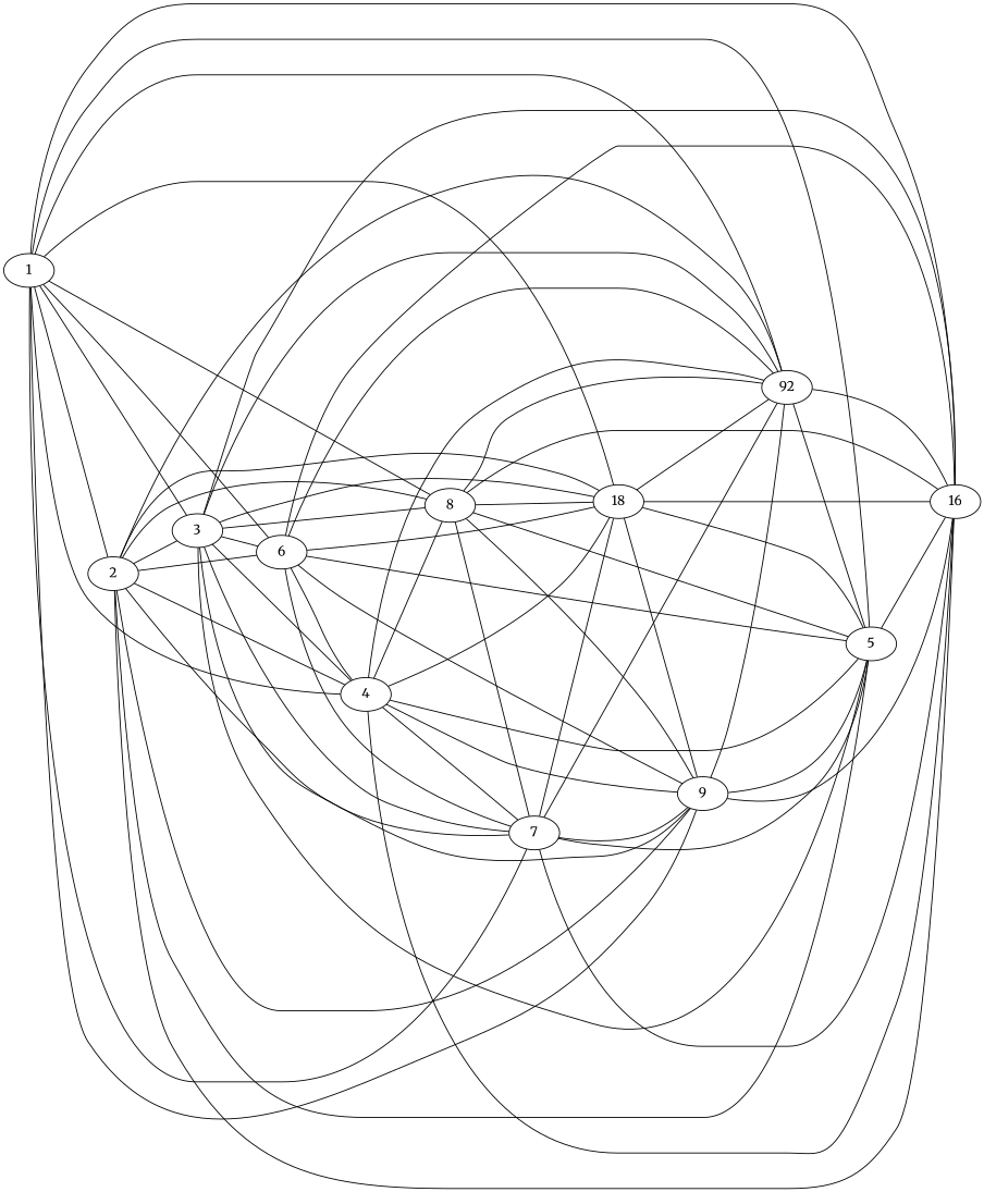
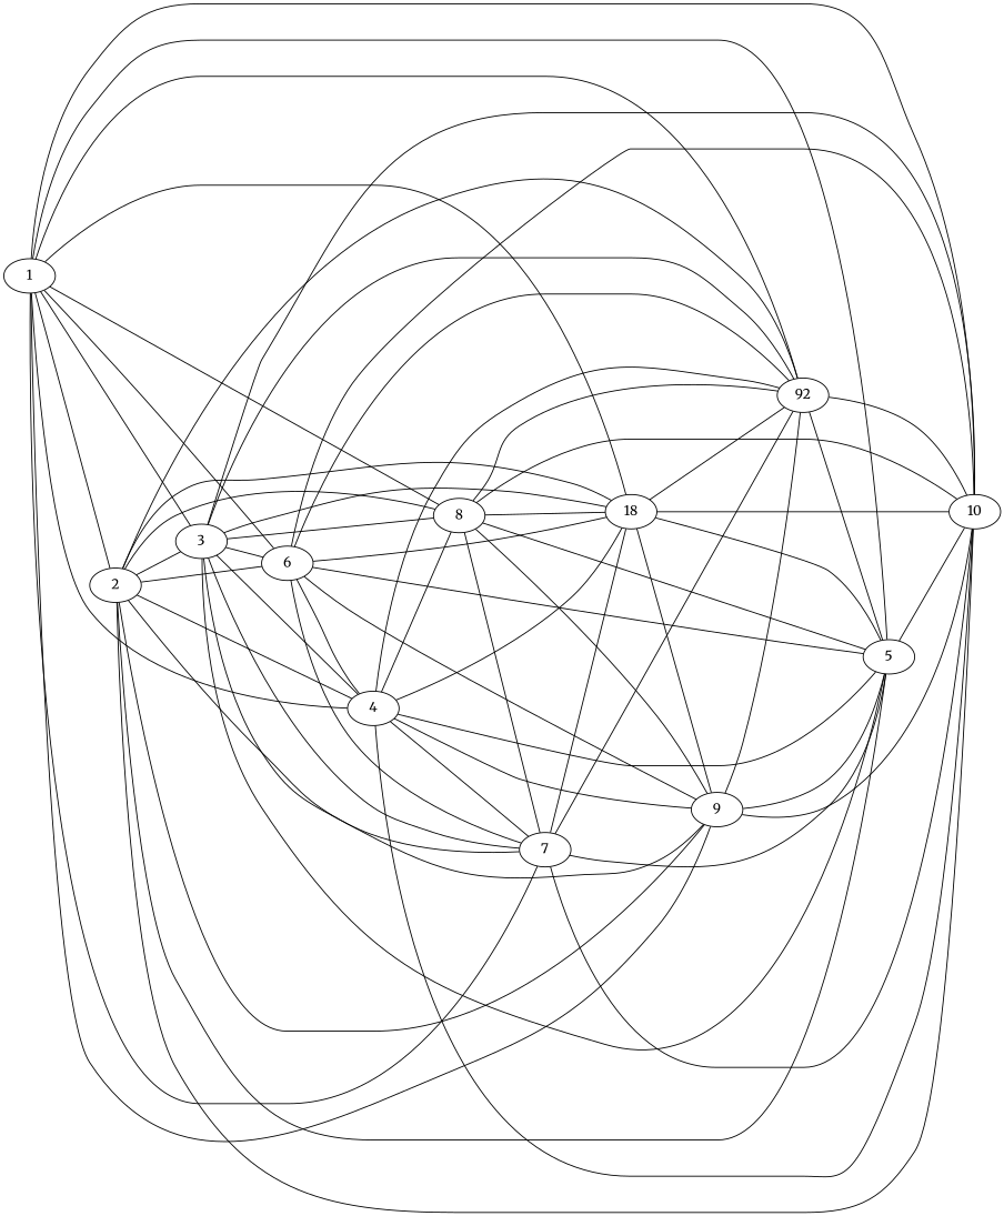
  graph {
    fontname=Merriweather
    rankdir=LR
    node [fontname=Merriweather]
    edge [fontname=Merriweather]
    1
    2
    3
-   10 [label=16]
+   10
    n5 [label=92]
    5
    n7 [label=18]
    7
    4
    6
    9
    8
    1 -- 2
    2 -- 3
    2 -- 10
    2 -- n5
    2 -- 5
    2 -- n7
    2 -- 7
    3 -- 1
    3 -- 10
    3 -- n5
    3 -- 7
    3 -- 4
    3 -- 6
    10 -- 1
    10 -- n5
    10 -- 6
    10 -- 9
    n5 -- 1
    n5 -- 5
    n5 -- 6
    5 -- 1
    5 -- 3
    5 -- 10
    5 -- n7
    5 -- 6
    5 -- 9
    n7 -- 1
    n7 -- 3
    n7 -- 10
    n7 -- n5
    n7 -- 9
    7 -- 1
    7 -- 10
    7 -- n5
    7 -- 5
    7 -- n7
    7 -- 4
    7 -- 6
    4 -- 1
    4 -- 2
    4 -- 10
    4 -- n5
    4 -- 5
    4 -- n7
    4 -- 8
    6 -- 1
    6 -- 2
    6 -- n7
    6 -- 4
    9 -- 1
    9 -- 2
    9 -- 3
    9 -- n5
-   9 -- 7
    9 -- 4
    9 -- 6
    9 -- 8
    8 -- 1
    8 -- 2
    8 -- 3
    8 -- 10
    8 -- n5
    8 -- 5
    8 -- n7
    8 -- 7
  }
